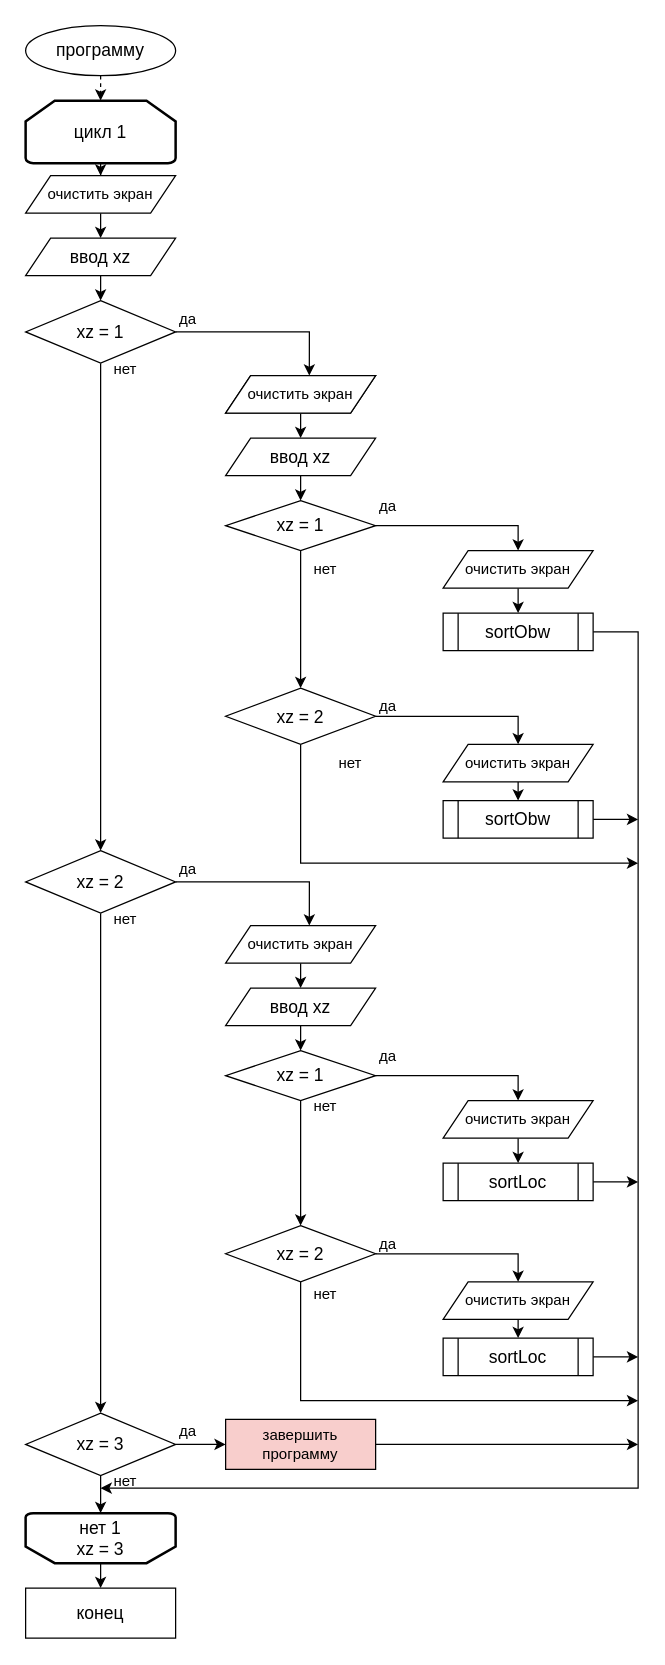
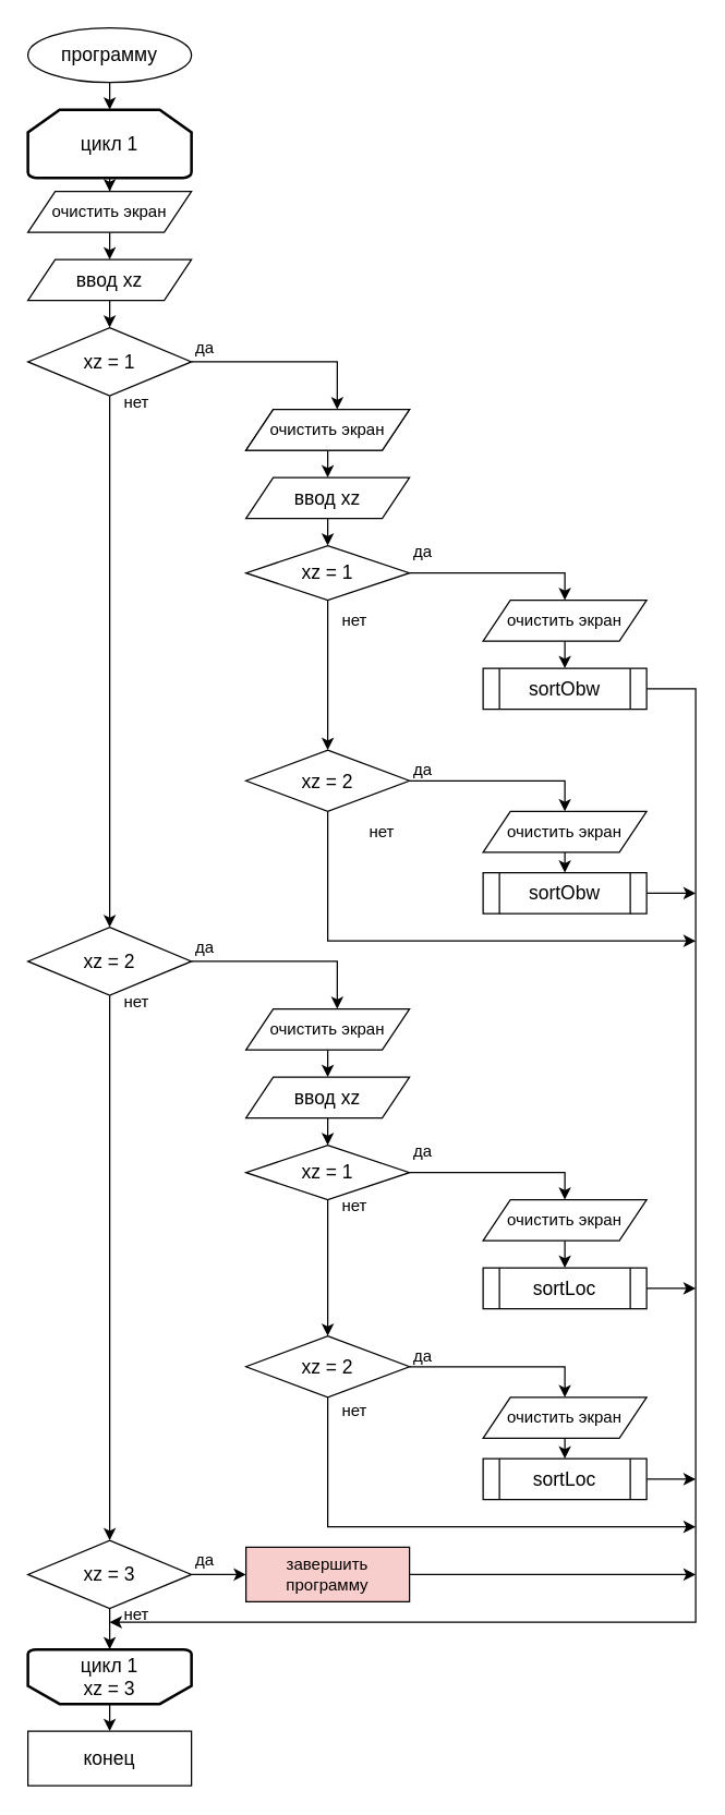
  <mxCell id="0" />
  <mxCell id="1" parent="0" />
  <mxCell id="2" value="&lt;font style=&quot;font-size: 14px;&quot;&gt;программу&lt;/font&gt;" style="ellipse;whiteSpace=wrap;html=1;" vertex="1" parent="1"><mxGeometry x="20" y="20" width="120" height="40" as="geometry" /></mxCell>
  <mxCell id="3" style="edgeStyle=orthogonalEdgeStyle;rounded=0;orthogonalLoop=1;jettySize=auto;html=1;exitX=0.5;exitY=1;exitDx=0;exitDy=0;exitPerimeter=0;" edge="1" parent="1" source="4" target="6"><mxGeometry relative="1" as="geometry" /></mxCell>
  <mxCell id="4" value="&lt;font style=&quot;font-size: 14px;&quot;&gt;цикл 1&lt;/font&gt;" style="strokeWidth=2;html=1;shape=mxgraph.flowchart.loop_limit;whiteSpace=wrap;" vertex="1" parent="1"><mxGeometry x="20" y="80" width="120" height="50" as="geometry" /></mxCell>
  <mxCell id="5" style="edgeStyle=orthogonalEdgeStyle;rounded=0;orthogonalLoop=1;jettySize=auto;html=1;exitX=0.5;exitY=1;exitDx=0;exitDy=0;entryX=0.5;entryY=0;entryDx=0;entryDy=0;" edge="1" parent="1" source="6" target="8"><mxGeometry relative="1" as="geometry" /></mxCell>
  <mxCell id="6" value="&lt;font style=&quot;font-size: 12px;&quot;&gt;очистить экран&lt;/font&gt;" style="shape=parallelogram;perimeter=parallelogramPerimeter;whiteSpace=wrap;html=1;fixedSize=1;" vertex="1" parent="1"><mxGeometry x="20" y="140" width="120" height="30" as="geometry" /></mxCell>
  <mxCell id="7" style="edgeStyle=orthogonalEdgeStyle;rounded=0;orthogonalLoop=1;jettySize=auto;html=1;exitX=0.5;exitY=1;exitDx=0;exitDy=0;entryX=0.5;entryY=0;entryDx=0;entryDy=0;" edge="1" parent="1" source="8" target="10"><mxGeometry relative="1" as="geometry" /></mxCell>
  <mxCell id="8" value="&lt;font style=&quot;font-size: 14px;&quot;&gt;ввод xz&lt;/font&gt;" style="shape=parallelogram;perimeter=parallelogramPerimeter;whiteSpace=wrap;html=1;fixedSize=1;" vertex="1" parent="1"><mxGeometry x="20" y="190" width="120" height="30" as="geometry" /></mxCell>
  <mxCell id="9" style="edgeStyle=orthogonalEdgeStyle;rounded=0;orthogonalLoop=1;jettySize=auto;html=1;exitX=0.5;exitY=1;exitDx=0;exitDy=0;entryX=0.5;entryY=0;entryDx=0;entryDy=0;" edge="1" parent="1" source="10" target="39"><mxGeometry relative="1" as="geometry" /></mxCell>
  <mxCell id="10" value="&lt;font style=&quot;font-size: 14px;&quot;&gt;xz = 1&lt;/font&gt;" style="rhombus;whiteSpace=wrap;html=1;" vertex="1" parent="1"><mxGeometry x="20" y="240" width="120" height="50" as="geometry" /></mxCell>
  <mxCell id="11" style="edgeStyle=orthogonalEdgeStyle;rounded=0;orthogonalLoop=1;jettySize=auto;html=1;exitX=0.5;exitY=1;exitDx=0;exitDy=0;entryX=0.5;entryY=0;entryDx=0;entryDy=0;" edge="1" parent="1" source="12" target="14"><mxGeometry relative="1" as="geometry" /></mxCell>
  <mxCell id="12" value="очистить экран" style="shape=parallelogram;perimeter=parallelogramPerimeter;whiteSpace=wrap;html=1;fixedSize=1;" vertex="1" parent="1"><mxGeometry x="180" y="300" width="120" height="30" as="geometry" /></mxCell>
  <mxCell id="13" style="edgeStyle=orthogonalEdgeStyle;rounded=0;orthogonalLoop=1;jettySize=auto;html=1;exitX=0.5;exitY=1;exitDx=0;exitDy=0;entryX=0.5;entryY=0;entryDx=0;entryDy=0;" edge="1" parent="1" source="14" target="21"><mxGeometry relative="1" as="geometry" /></mxCell>
  <mxCell id="14" value="&lt;font style=&quot;font-size: 14px;&quot;&gt;ввод xz&lt;/font&gt;" style="shape=parallelogram;perimeter=parallelogramPerimeter;whiteSpace=wrap;html=1;fixedSize=1;" vertex="1" parent="1"><mxGeometry x="180" y="350" width="120" height="30" as="geometry" /></mxCell>
- <mxCell id="15" style="edgeStyle=orthogonalEdgeStyle;rounded=0;orthogonalLoop=1;jettySize=auto;html=1;exitX=0.5;exitY=1;exitDx=0;exitDy=0;entryX=0.5;entryY=0;entryDx=0;entryDy=0;entryPerimeter=0;dashed=1;" edge="1" parent="1" source="2" target="4"><mxGeometry relative="1" as="geometry" /></mxCell>
+ <mxCell id="15" style="edgeStyle=orthogonalEdgeStyle;rounded=0;orthogonalLoop=1;jettySize=auto;html=1;exitX=0.5;exitY=1;exitDx=0;exitDy=0;entryX=0.5;entryY=0;entryDx=0;entryDy=0;entryPerimeter=0;" edge="1" parent="1" source="2" target="4"><mxGeometry relative="1" as="geometry" /></mxCell>
  <mxCell id="16" style="edgeStyle=orthogonalEdgeStyle;rounded=0;orthogonalLoop=1;jettySize=auto;html=1;exitX=1;exitY=0.5;exitDx=0;exitDy=0;entryX=0.558;entryY=0;entryDx=0;entryDy=0;entryPerimeter=0;" edge="1" parent="1" source="10" target="12"><mxGeometry relative="1" as="geometry" /></mxCell>
  <mxCell id="17" value="да" style="text;html=1;strokeColor=none;fillColor=none;align=center;verticalAlign=middle;whiteSpace=wrap;rounded=0;" vertex="1" parent="1"><mxGeometry x="120" y="240" width="60" height="30" as="geometry" /></mxCell>
  <mxCell id="18" value="нет" style="text;html=1;strokeColor=none;fillColor=none;align=center;verticalAlign=middle;whiteSpace=wrap;rounded=0;" vertex="1" parent="1"><mxGeometry x="70" y="280" width="60" height="30" as="geometry" /></mxCell>
  <mxCell id="19" style="edgeStyle=orthogonalEdgeStyle;rounded=0;orthogonalLoop=1;jettySize=auto;html=1;exitX=1;exitY=0.5;exitDx=0;exitDy=0;entryX=0.5;entryY=0;entryDx=0;entryDy=0;" edge="1" parent="1" source="21" target="27"><mxGeometry relative="1" as="geometry" /></mxCell>
  <mxCell id="20" style="edgeStyle=orthogonalEdgeStyle;rounded=0;orthogonalLoop=1;jettySize=auto;html=1;exitX=0.5;exitY=1;exitDx=0;exitDy=0;entryX=0.5;entryY=0;entryDx=0;entryDy=0;" edge="1" parent="1" source="21" target="24"><mxGeometry relative="1" as="geometry" /></mxCell>
  <mxCell id="21" value="&lt;font style=&quot;font-size: 14px;&quot;&gt;xz = 1&lt;/font&gt;" style="rhombus;whiteSpace=wrap;html=1;" vertex="1" parent="1"><mxGeometry x="180" y="400" width="120" height="40" as="geometry" /></mxCell>
  <mxCell id="22" style="edgeStyle=orthogonalEdgeStyle;rounded=0;orthogonalLoop=1;jettySize=auto;html=1;exitX=1;exitY=0.5;exitDx=0;exitDy=0;entryX=0.5;entryY=0;entryDx=0;entryDy=0;" edge="1" parent="1" source="24" target="29"><mxGeometry relative="1" as="geometry" /></mxCell>
  <mxCell id="23" style="edgeStyle=orthogonalEdgeStyle;rounded=0;orthogonalLoop=1;jettySize=auto;html=1;exitX=0.5;exitY=1;exitDx=0;exitDy=0;" edge="1" parent="1" source="24"><mxGeometry relative="1" as="geometry"><mxPoint x="510" y="690" as="targetPoint" /><Array as="points"><mxPoint x="240" y="690" /></Array></mxGeometry></mxCell>
  <mxCell id="24" value="&lt;font style=&quot;font-size: 14px;&quot;&gt;xz = 2&lt;/font&gt;" style="rhombus;whiteSpace=wrap;html=1;" vertex="1" parent="1"><mxGeometry x="180" y="550" width="120" height="45" as="geometry" /></mxCell>
  <mxCell id="25" value="очистить экран" style="shape=parallelogram;perimeter=parallelogramPerimeter;whiteSpace=wrap;html=1;fixedSize=1;" vertex="1" parent="1"><mxGeometry x="180" y="300" width="120" height="30" as="geometry" /></mxCell>
  <mxCell id="26" style="edgeStyle=orthogonalEdgeStyle;rounded=0;orthogonalLoop=1;jettySize=auto;html=1;exitX=0.5;exitY=1;exitDx=0;exitDy=0;entryX=0.5;entryY=0;entryDx=0;entryDy=0;" edge="1" parent="1" source="27" target="31"><mxGeometry relative="1" as="geometry" /></mxCell>
  <mxCell id="27" value="очистить экран" style="shape=parallelogram;perimeter=parallelogramPerimeter;whiteSpace=wrap;html=1;fixedSize=1;" vertex="1" parent="1"><mxGeometry x="354" y="440" width="120" height="30" as="geometry" /></mxCell>
  <mxCell id="28" style="edgeStyle=orthogonalEdgeStyle;rounded=0;orthogonalLoop=1;jettySize=auto;html=1;exitX=0.5;exitY=1;exitDx=0;exitDy=0;entryX=0.5;entryY=0;entryDx=0;entryDy=0;" edge="1" parent="1" source="29" target="33"><mxGeometry relative="1" as="geometry" /></mxCell>
  <mxCell id="29" value="очистить экран" style="shape=parallelogram;perimeter=parallelogramPerimeter;whiteSpace=wrap;html=1;fixedSize=1;" vertex="1" parent="1"><mxGeometry x="354" y="595" width="120" height="30" as="geometry" /></mxCell>
  <mxCell id="30" style="edgeStyle=orthogonalEdgeStyle;rounded=0;orthogonalLoop=1;jettySize=auto;html=1;exitX=1;exitY=0.5;exitDx=0;exitDy=0;" edge="1" parent="1" source="31"><mxGeometry relative="1" as="geometry"><mxPoint x="80" y="1190" as="targetPoint" /><Array as="points"><mxPoint x="510" y="505" /><mxPoint x="510" y="1190" /></Array></mxGeometry></mxCell>
  <mxCell id="31" value="&lt;font style=&quot;font-size: 14px;&quot;&gt;sortObw&lt;/font&gt;" style="shape=process;whiteSpace=wrap;html=1;backgroundOutline=1;" vertex="1" parent="1"><mxGeometry x="354" y="490" width="120" height="30" as="geometry" /></mxCell>
  <mxCell id="32" style="edgeStyle=orthogonalEdgeStyle;rounded=0;orthogonalLoop=1;jettySize=auto;html=1;exitX=1;exitY=0.5;exitDx=0;exitDy=0;" edge="1" parent="1" source="33"><mxGeometry relative="1" as="geometry"><mxPoint x="510" y="655" as="targetPoint" /></mxGeometry></mxCell>
  <mxCell id="33" value="&lt;font style=&quot;font-size: 14px;&quot;&gt;sortObw&lt;/font&gt;" style="shape=process;whiteSpace=wrap;html=1;backgroundOutline=1;" vertex="1" parent="1"><mxGeometry x="354" y="640" width="120" height="30" as="geometry" /></mxCell>
  <mxCell id="34" value="да" style="text;html=1;strokeColor=none;fillColor=none;align=center;verticalAlign=middle;whiteSpace=wrap;rounded=0;" vertex="1" parent="1"><mxGeometry x="280" y="390" width="60" height="30" as="geometry" /></mxCell>
  <mxCell id="35" value="нет" style="text;html=1;strokeColor=none;fillColor=none;align=center;verticalAlign=middle;whiteSpace=wrap;rounded=0;" vertex="1" parent="1"><mxGeometry x="230" y="440" width="60" height="30" as="geometry" /></mxCell>
  <mxCell id="36" value="да" style="text;html=1;strokeColor=none;fillColor=none;align=center;verticalAlign=middle;whiteSpace=wrap;rounded=0;" vertex="1" parent="1"><mxGeometry x="280" y="550" width="60" height="30" as="geometry" /></mxCell>
  <mxCell id="37" value="нет" style="text;html=1;strokeColor=none;fillColor=none;align=center;verticalAlign=middle;whiteSpace=wrap;rounded=0;" vertex="1" parent="1"><mxGeometry x="250" y="595" width="60" height="30" as="geometry" /></mxCell>
  <mxCell id="38" style="edgeStyle=orthogonalEdgeStyle;rounded=0;orthogonalLoop=1;jettySize=auto;html=1;exitX=0.5;exitY=1;exitDx=0;exitDy=0;entryX=0.5;entryY=0;entryDx=0;entryDy=0;" edge="1" parent="1" source="39" target="66"><mxGeometry relative="1" as="geometry" /></mxCell>
  <mxCell id="39" value="&lt;font style=&quot;font-size: 14px;&quot;&gt;xz = 2&lt;/font&gt;" style="rhombus;whiteSpace=wrap;html=1;" vertex="1" parent="1"><mxGeometry x="20" y="680" width="120" height="50" as="geometry" /></mxCell>
  <mxCell id="40" style="edgeStyle=orthogonalEdgeStyle;rounded=0;orthogonalLoop=1;jettySize=auto;html=1;exitX=0.5;exitY=1;exitDx=0;exitDy=0;entryX=0.5;entryY=0;entryDx=0;entryDy=0;" edge="1" parent="1" source="41" target="43"><mxGeometry relative="1" as="geometry" /></mxCell>
  <mxCell id="41" value="очистить экран" style="shape=parallelogram;perimeter=parallelogramPerimeter;whiteSpace=wrap;html=1;fixedSize=1;" vertex="1" parent="1"><mxGeometry x="180" y="740" width="120" height="30" as="geometry" /></mxCell>
  <mxCell id="42" style="edgeStyle=orthogonalEdgeStyle;rounded=0;orthogonalLoop=1;jettySize=auto;html=1;exitX=0.5;exitY=1;exitDx=0;exitDy=0;entryX=0.5;entryY=0;entryDx=0;entryDy=0;" edge="1" parent="1" source="43" target="49"><mxGeometry relative="1" as="geometry" /></mxCell>
  <mxCell id="43" value="&lt;font style=&quot;font-size: 14px;&quot;&gt;ввод xz&lt;/font&gt;" style="shape=parallelogram;perimeter=parallelogramPerimeter;whiteSpace=wrap;html=1;fixedSize=1;" vertex="1" parent="1"><mxGeometry x="180" y="790" width="120" height="30" as="geometry" /></mxCell>
  <mxCell id="44" style="edgeStyle=orthogonalEdgeStyle;rounded=0;orthogonalLoop=1;jettySize=auto;html=1;exitX=1;exitY=0.5;exitDx=0;exitDy=0;entryX=0.558;entryY=0;entryDx=0;entryDy=0;entryPerimeter=0;" edge="1" parent="1" source="39" target="41"><mxGeometry relative="1" as="geometry" /></mxCell>
  <mxCell id="45" value="да" style="text;html=1;strokeColor=none;fillColor=none;align=center;verticalAlign=middle;whiteSpace=wrap;rounded=0;" vertex="1" parent="1"><mxGeometry x="120" y="680" width="60" height="30" as="geometry" /></mxCell>
  <mxCell id="46" value="нет" style="text;html=1;strokeColor=none;fillColor=none;align=center;verticalAlign=middle;whiteSpace=wrap;rounded=0;" vertex="1" parent="1"><mxGeometry x="70" y="720" width="60" height="30" as="geometry" /></mxCell>
  <mxCell id="47" style="edgeStyle=orthogonalEdgeStyle;rounded=0;orthogonalLoop=1;jettySize=auto;html=1;exitX=1;exitY=0.5;exitDx=0;exitDy=0;entryX=0.5;entryY=0;entryDx=0;entryDy=0;" edge="1" parent="1" source="49" target="54"><mxGeometry relative="1" as="geometry" /></mxCell>
  <mxCell id="48" style="edgeStyle=orthogonalEdgeStyle;rounded=0;orthogonalLoop=1;jettySize=auto;html=1;exitX=0.5;exitY=1;exitDx=0;exitDy=0;entryX=0.5;entryY=0;entryDx=0;entryDy=0;" edge="1" parent="1" source="49" target="52"><mxGeometry relative="1" as="geometry" /></mxCell>
  <mxCell id="49" value="&lt;font style=&quot;font-size: 14px;&quot;&gt;xz = 1&lt;/font&gt;" style="rhombus;whiteSpace=wrap;html=1;" vertex="1" parent="1"><mxGeometry x="180" y="840" width="120" height="40" as="geometry" /></mxCell>
  <mxCell id="50" style="edgeStyle=orthogonalEdgeStyle;rounded=0;orthogonalLoop=1;jettySize=auto;html=1;exitX=1;exitY=0.5;exitDx=0;exitDy=0;entryX=0.5;entryY=0;entryDx=0;entryDy=0;" edge="1" parent="1" source="52" target="56"><mxGeometry relative="1" as="geometry" /></mxCell>
  <mxCell id="51" style="edgeStyle=orthogonalEdgeStyle;rounded=0;orthogonalLoop=1;jettySize=auto;html=1;exitX=0.5;exitY=1;exitDx=0;exitDy=0;" edge="1" parent="1" source="52"><mxGeometry relative="1" as="geometry"><mxPoint x="510" y="1120" as="targetPoint" /><Array as="points"><mxPoint x="240" y="1120" /></Array></mxGeometry></mxCell>
  <mxCell id="52" value="&lt;font style=&quot;font-size: 14px;&quot;&gt;xz = 2&lt;/font&gt;" style="rhombus;whiteSpace=wrap;html=1;" vertex="1" parent="1"><mxGeometry x="180" y="980" width="120" height="45" as="geometry" /></mxCell>
  <mxCell id="53" style="edgeStyle=orthogonalEdgeStyle;rounded=0;orthogonalLoop=1;jettySize=auto;html=1;exitX=0.5;exitY=1;exitDx=0;exitDy=0;entryX=0.5;entryY=0;entryDx=0;entryDy=0;" edge="1" parent="1" source="54" target="58"><mxGeometry relative="1" as="geometry" /></mxCell>
  <mxCell id="54" value="очистить экран" style="shape=parallelogram;perimeter=parallelogramPerimeter;whiteSpace=wrap;html=1;fixedSize=1;" vertex="1" parent="1"><mxGeometry x="354" y="880" width="120" height="30" as="geometry" /></mxCell>
  <mxCell id="55" style="edgeStyle=orthogonalEdgeStyle;rounded=0;orthogonalLoop=1;jettySize=auto;html=1;exitX=0.5;exitY=1;exitDx=0;exitDy=0;entryX=0.5;entryY=0;entryDx=0;entryDy=0;" edge="1" parent="1" source="56" target="60"><mxGeometry relative="1" as="geometry" /></mxCell>
  <mxCell id="56" value="очистить экран" style="shape=parallelogram;perimeter=parallelogramPerimeter;whiteSpace=wrap;html=1;fixedSize=1;" vertex="1" parent="1"><mxGeometry x="354" y="1025" width="120" height="30" as="geometry" /></mxCell>
  <mxCell id="57" style="edgeStyle=orthogonalEdgeStyle;rounded=0;orthogonalLoop=1;jettySize=auto;html=1;exitX=1;exitY=0.5;exitDx=0;exitDy=0;" edge="1" parent="1" source="58"><mxGeometry relative="1" as="geometry"><mxPoint x="510" y="945" as="targetPoint" /></mxGeometry></mxCell>
  <mxCell id="58" value="&lt;font style=&quot;font-size: 14px;&quot;&gt;sortLoc&lt;/font&gt;" style="shape=process;whiteSpace=wrap;html=1;backgroundOutline=1;" vertex="1" parent="1"><mxGeometry x="354" y="930" width="120" height="30" as="geometry" /></mxCell>
  <mxCell id="59" style="edgeStyle=orthogonalEdgeStyle;rounded=0;orthogonalLoop=1;jettySize=auto;html=1;exitX=1;exitY=0.5;exitDx=0;exitDy=0;" edge="1" parent="1" source="60"><mxGeometry relative="1" as="geometry"><mxPoint x="510" y="1085" as="targetPoint" /></mxGeometry></mxCell>
  <mxCell id="60" value="&lt;font style=&quot;font-size: 14px;&quot;&gt;sortLoc&lt;/font&gt;" style="shape=process;whiteSpace=wrap;html=1;backgroundOutline=1;" vertex="1" parent="1"><mxGeometry x="354" y="1070" width="120" height="30" as="geometry" /></mxCell>
  <mxCell id="61" value="да" style="text;html=1;strokeColor=none;fillColor=none;align=center;verticalAlign=middle;whiteSpace=wrap;rounded=0;" vertex="1" parent="1"><mxGeometry x="280" y="830" width="60" height="30" as="geometry" /></mxCell>
  <mxCell id="62" value="нет" style="text;html=1;strokeColor=none;fillColor=none;align=center;verticalAlign=middle;whiteSpace=wrap;rounded=0;" vertex="1" parent="1"><mxGeometry x="230" y="870" width="60" height="30" as="geometry" /></mxCell>
  <mxCell id="63" value="да" style="text;html=1;strokeColor=none;fillColor=none;align=center;verticalAlign=middle;whiteSpace=wrap;rounded=0;" vertex="1" parent="1"><mxGeometry x="280" y="980" width="60" height="30" as="geometry" /></mxCell>
  <mxCell id="64" value="нет" style="text;html=1;strokeColor=none;fillColor=none;align=center;verticalAlign=middle;whiteSpace=wrap;rounded=0;" vertex="1" parent="1"><mxGeometry x="230" y="1020" width="60" height="30" as="geometry" /></mxCell>
  <mxCell id="65" style="edgeStyle=orthogonalEdgeStyle;rounded=0;orthogonalLoop=1;jettySize=auto;html=1;exitX=1;exitY=0.5;exitDx=0;exitDy=0;entryX=0;entryY=0.5;entryDx=0;entryDy=0;" edge="1" parent="1" source="66" target="68"><mxGeometry relative="1" as="geometry" /></mxCell>
  <mxCell id="66" value="&lt;font style=&quot;font-size: 14px;&quot;&gt;xz = 3&lt;/font&gt;" style="rhombus;whiteSpace=wrap;html=1;" vertex="1" parent="1"><mxGeometry x="20" y="1130" width="120" height="50" as="geometry" /></mxCell>
  <mxCell id="67" style="edgeStyle=orthogonalEdgeStyle;rounded=0;orthogonalLoop=1;jettySize=auto;html=1;exitX=1;exitY=0.5;exitDx=0;exitDy=0;" edge="1" parent="1" source="68"><mxGeometry relative="1" as="geometry"><mxPoint x="510" y="1155" as="targetPoint" /></mxGeometry></mxCell>
  <mxCell id="68" value="завершить программу" style="rounded=0;whiteSpace=wrap;html=1;fillColor=#f8cecc;" vertex="1" parent="1"><mxGeometry x="180" y="1135" width="120" height="40" as="geometry" /></mxCell>
  <mxCell id="69" style="edgeStyle=orthogonalEdgeStyle;rounded=0;orthogonalLoop=1;jettySize=auto;html=1;exitX=0.5;exitY=0;exitDx=0;exitDy=0;exitPerimeter=0;entryX=0.5;entryY=0;entryDx=0;entryDy=0;" edge="1" parent="1" source="70" target="72"><mxGeometry relative="1" as="geometry" /></mxCell>
  <mxCell id="70" value="" style="strokeWidth=2;html=1;shape=mxgraph.flowchart.loop_limit;whiteSpace=wrap;rotation=-180;" vertex="1" parent="1"><mxGeometry x="20" y="1210" width="120" height="40" as="geometry" /></mxCell>
- <mxCell id="71" value="&lt;font style=&quot;font-size: 14px;&quot;&gt;нет 1&lt;br&gt;xz = 3&lt;/font&gt;" style="text;html=1;strokeColor=none;fillColor=none;align=center;verticalAlign=middle;whiteSpace=wrap;rounded=0;" vertex="1" parent="1"><mxGeometry x="50" y="1227.5" width="60" height="5" as="geometry" /></mxCell>
+ <mxCell id="71" value="&lt;font style=&quot;font-size: 14px;&quot;&gt;цикл 1&lt;br&gt;xz = 3&lt;/font&gt;" style="text;html=1;strokeColor=none;fillColor=none;align=center;verticalAlign=middle;whiteSpace=wrap;rounded=0;" vertex="1" parent="1"><mxGeometry x="50" y="1227.5" width="60" height="5" as="geometry" /></mxCell>
  <mxCell id="72" value="&lt;font style=&quot;font-size: 14px;&quot;&gt;конец&lt;/font&gt;" style="whiteSpace=wrap;html=1;rounded=0;" vertex="1" parent="1"><mxGeometry x="20" y="1270" width="120" height="40" as="geometry" /></mxCell>
  <mxCell id="73" style="edgeStyle=orthogonalEdgeStyle;rounded=0;orthogonalLoop=1;jettySize=auto;html=1;exitX=0.5;exitY=1;exitDx=0;exitDy=0;entryX=0.5;entryY=1;entryDx=0;entryDy=0;entryPerimeter=0;" edge="1" parent="1" source="66" target="70"><mxGeometry relative="1" as="geometry" /></mxCell>
  <mxCell id="74" value="да" style="text;html=1;strokeColor=none;fillColor=none;align=center;verticalAlign=middle;whiteSpace=wrap;rounded=0;" vertex="1" parent="1"><mxGeometry x="120" y="1130" width="60" height="30" as="geometry" /></mxCell>
  <mxCell id="75" value="нет" style="text;html=1;strokeColor=none;fillColor=none;align=center;verticalAlign=middle;whiteSpace=wrap;rounded=0;" vertex="1" parent="1"><mxGeometry x="70" y="1170" width="60" height="30" as="geometry" /></mxCell>
